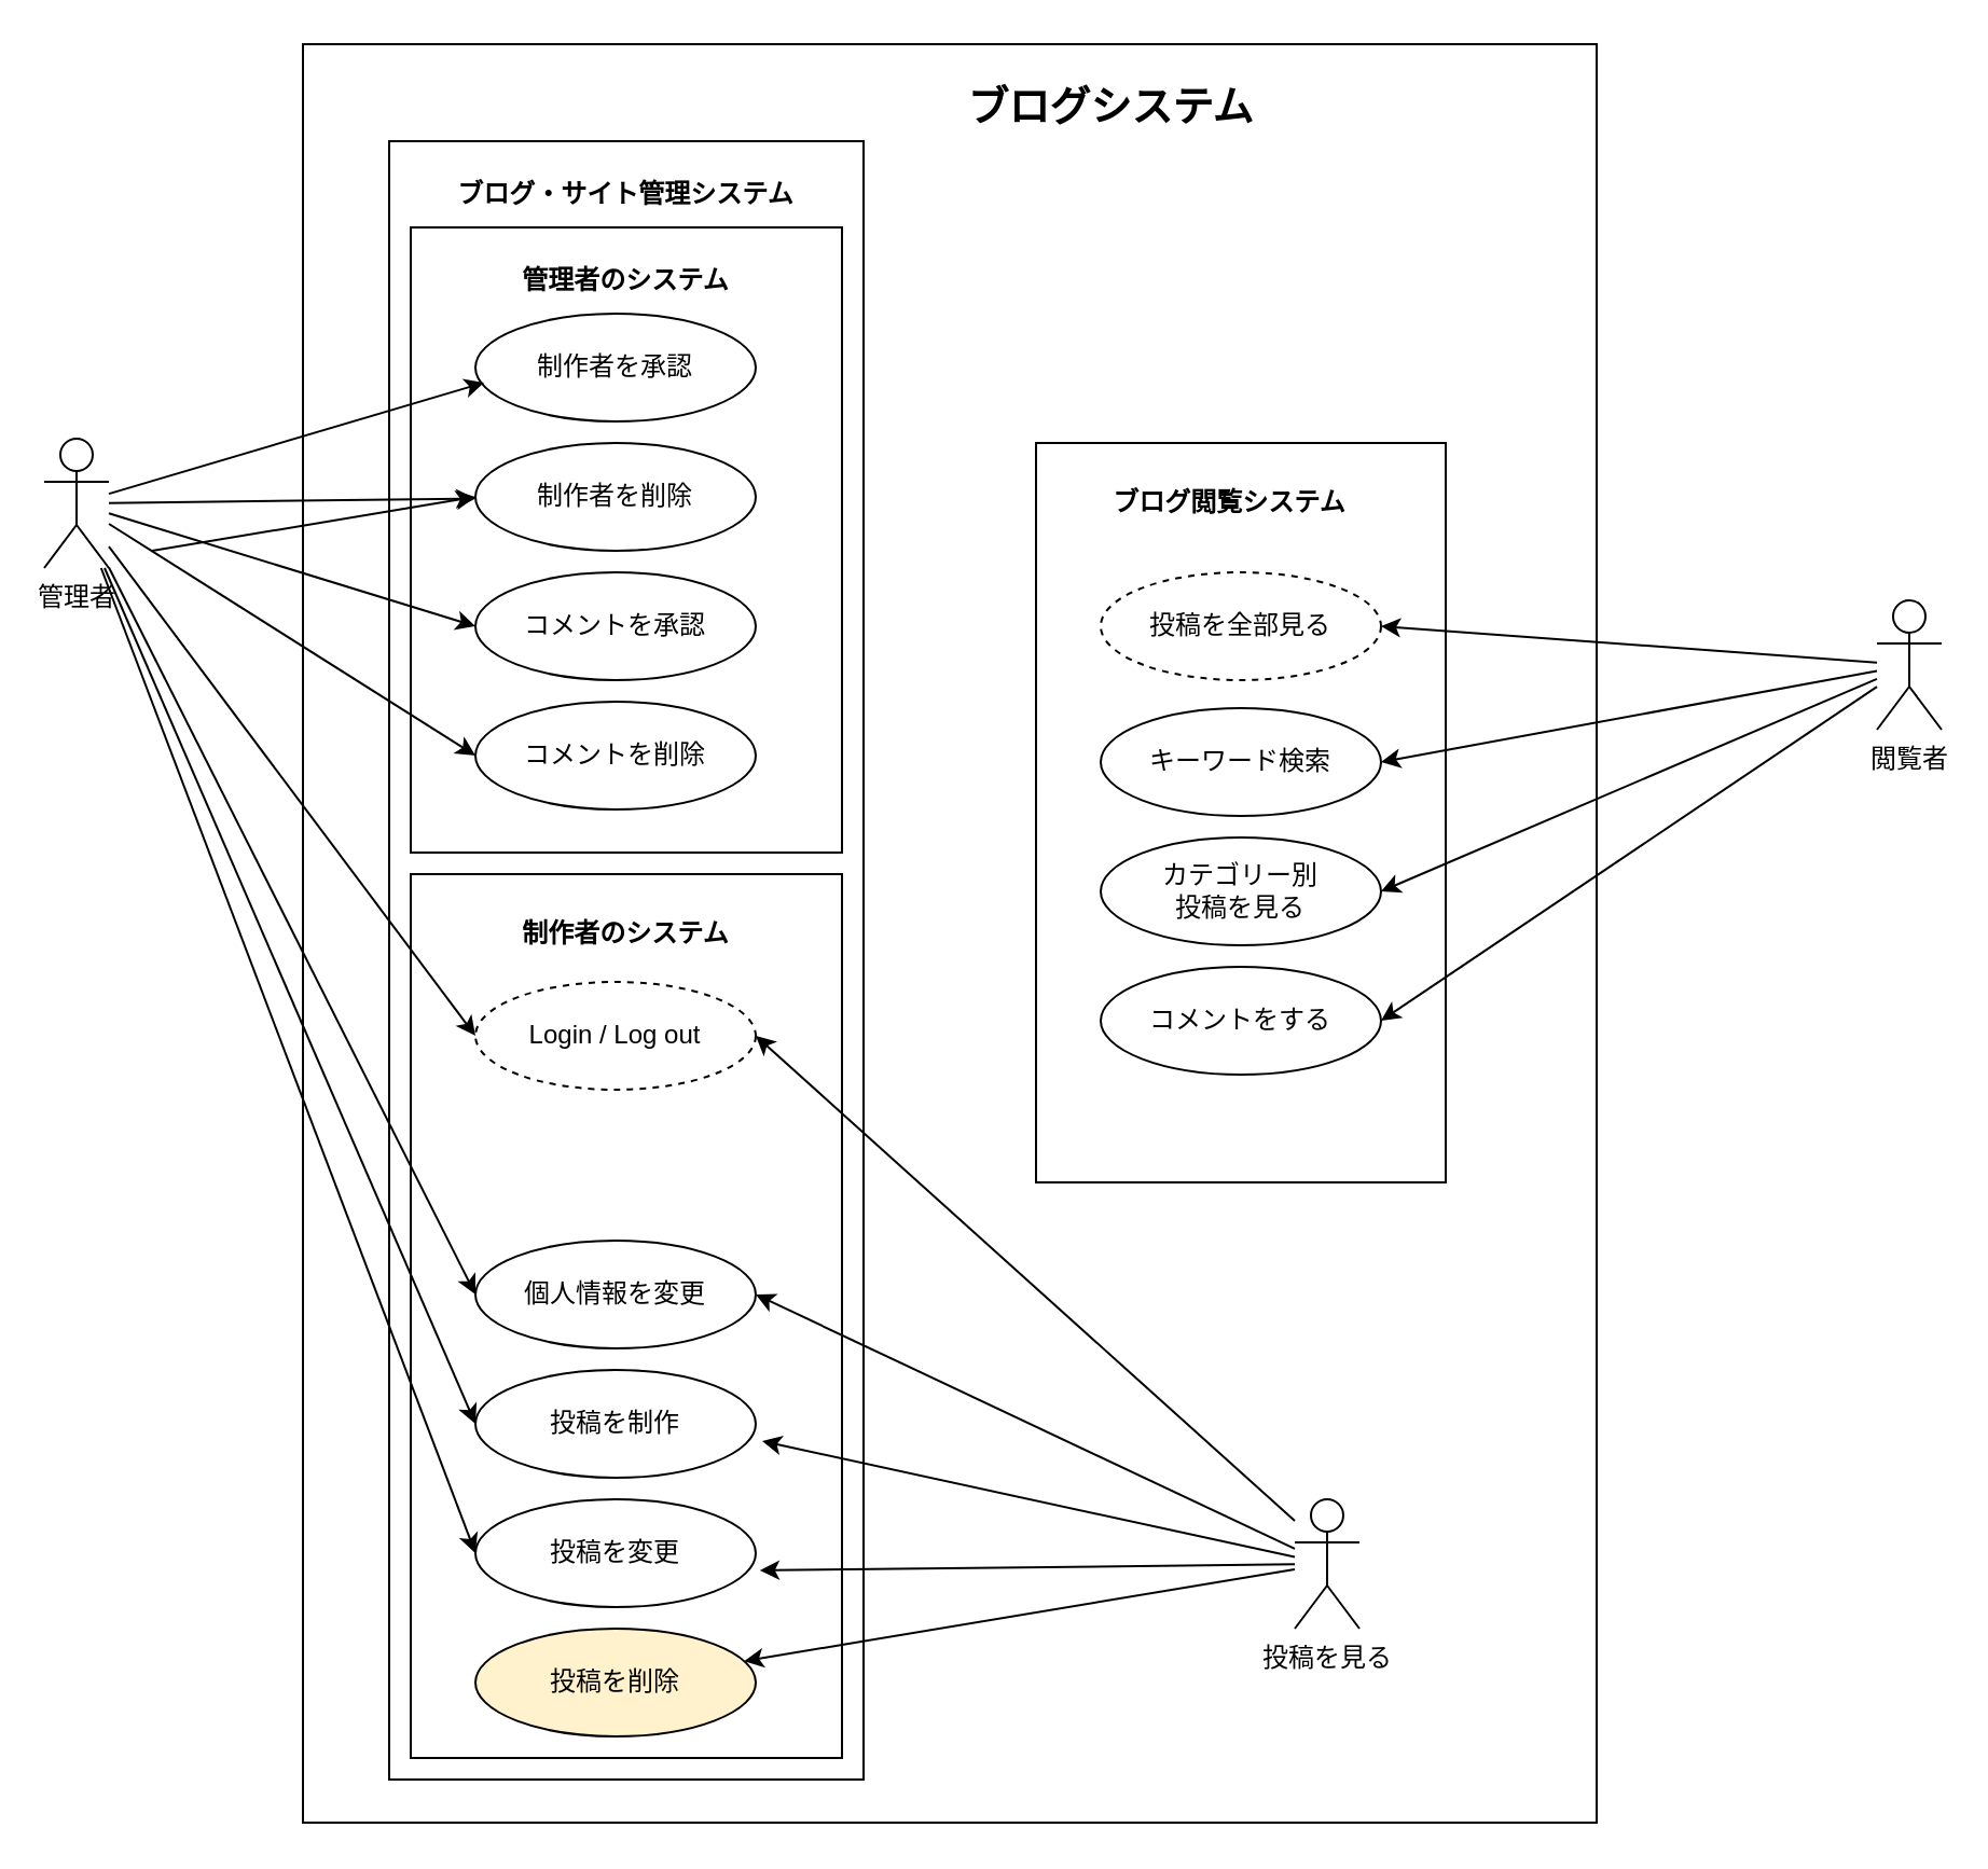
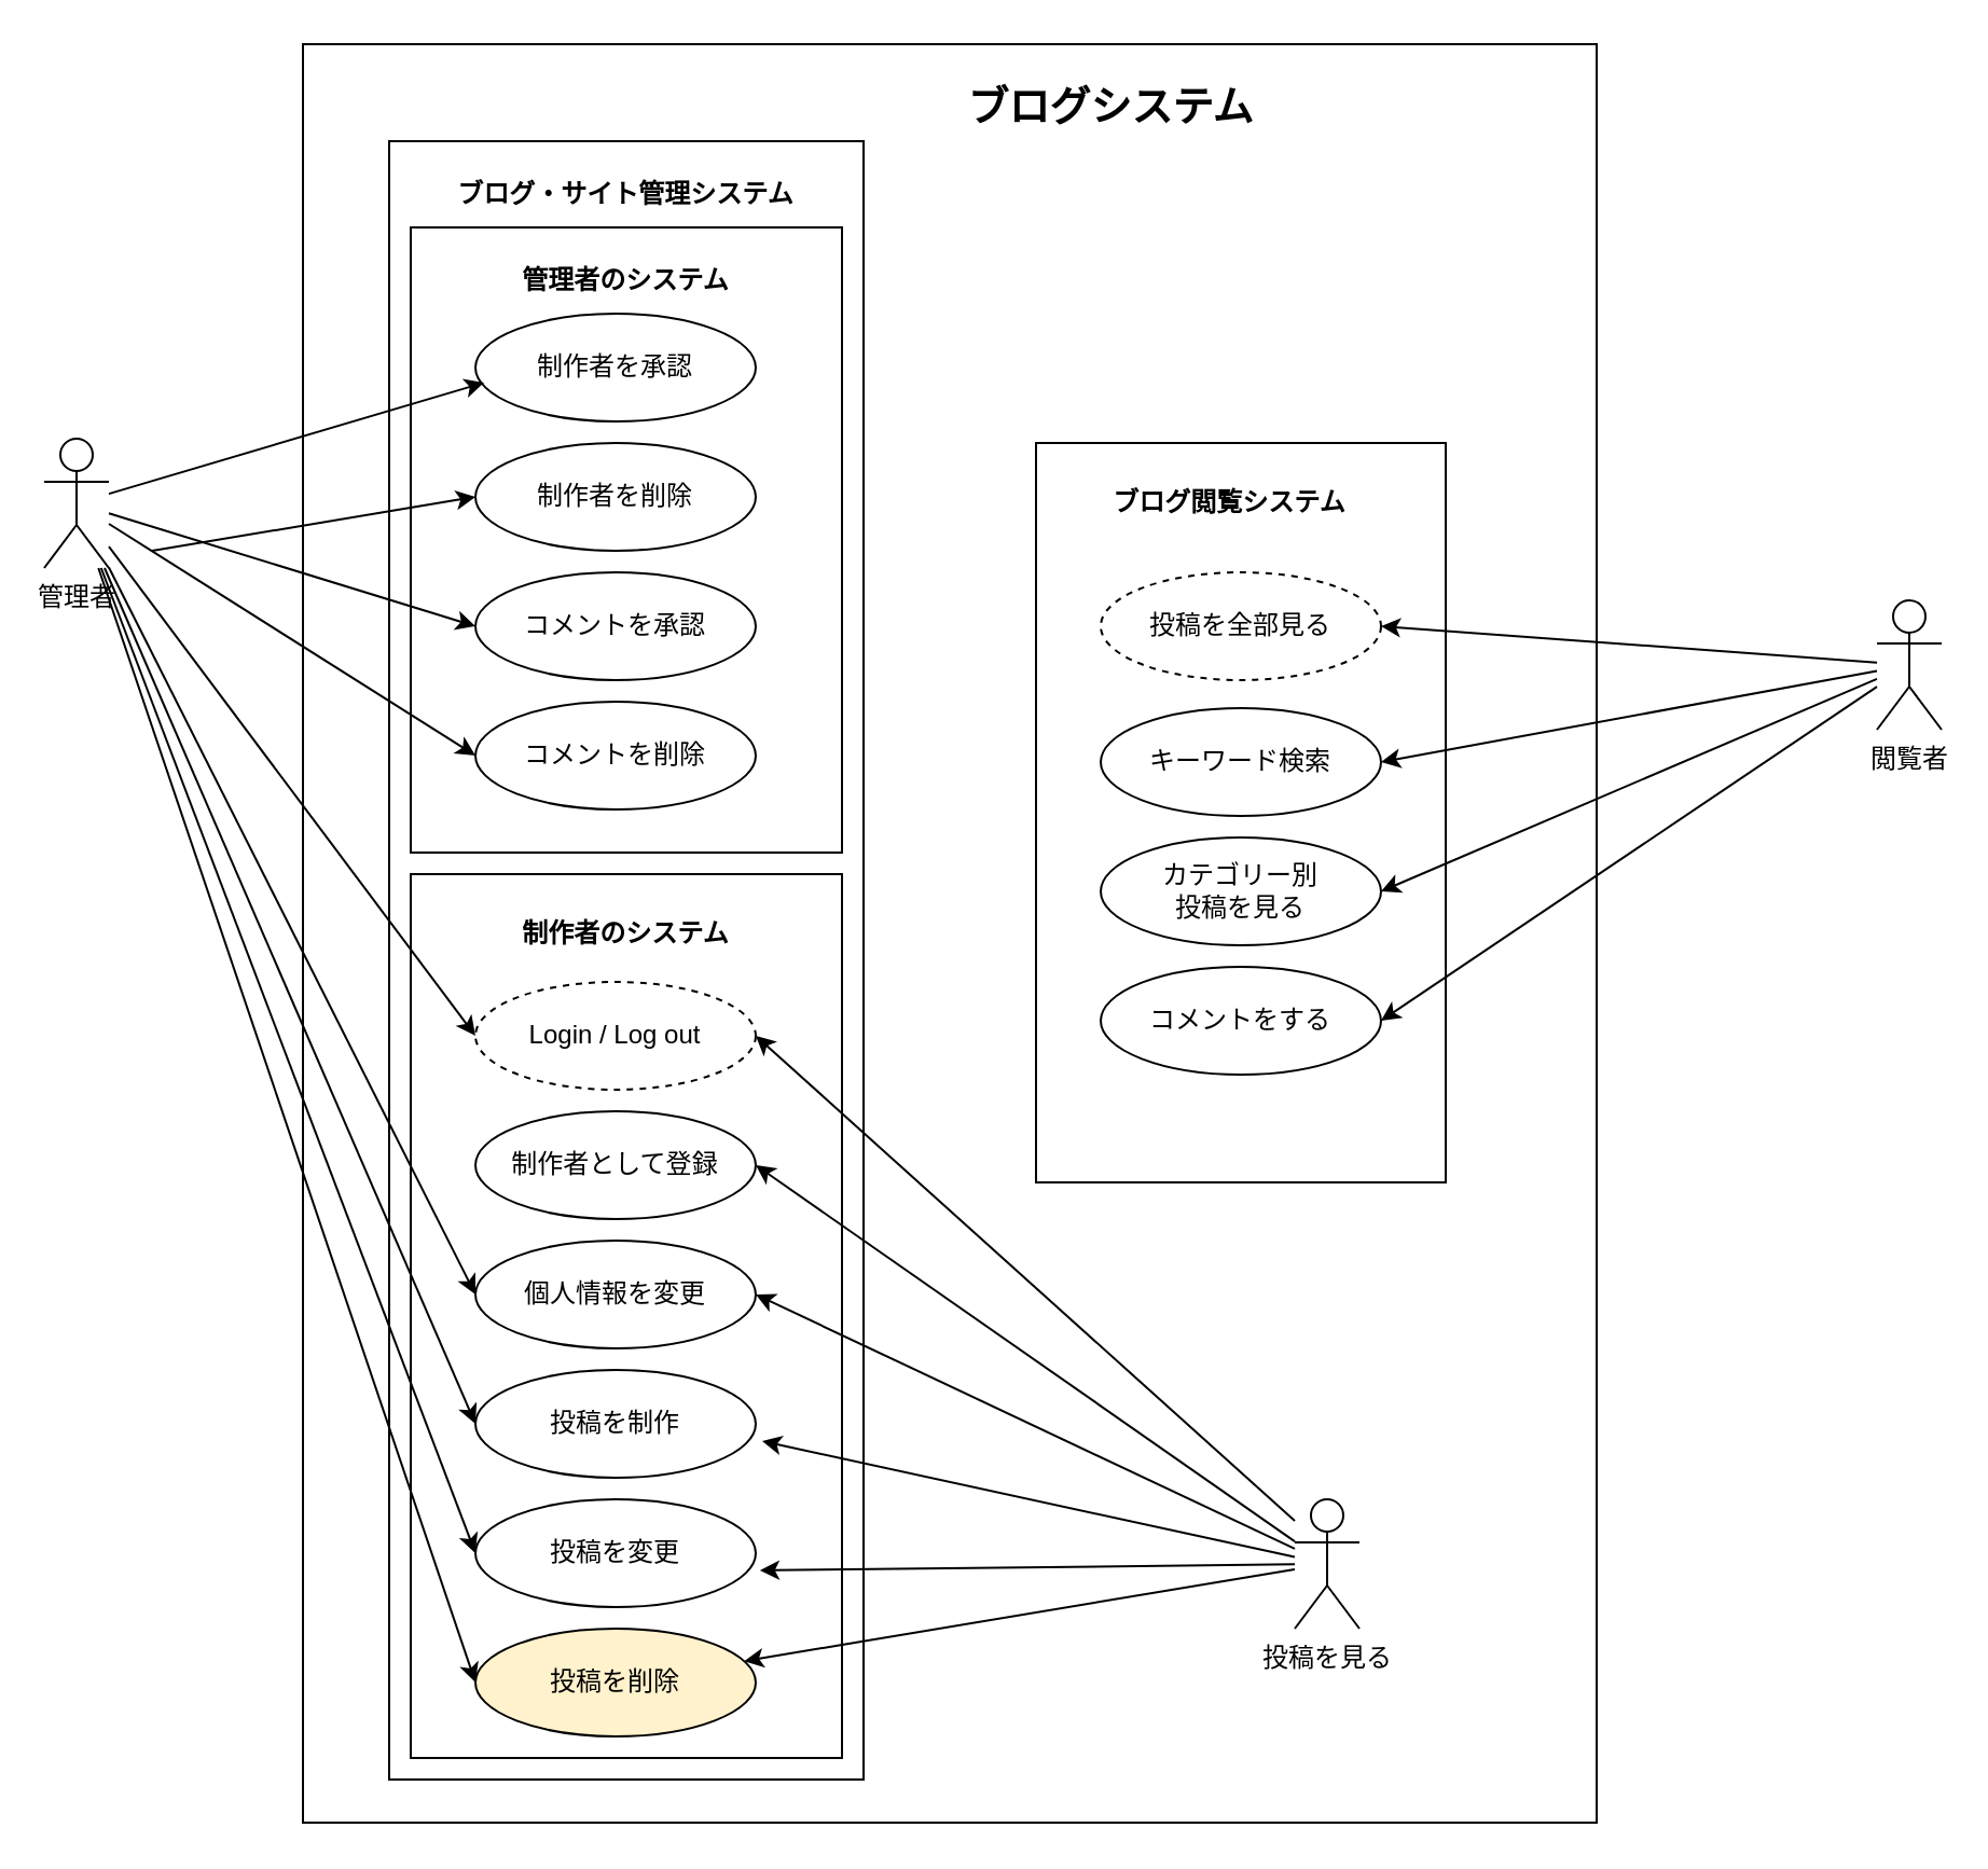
  <mxCell id="0" />
  <mxCell id="1" parent="0" />
  <mxCell id="2" value="" style="rounded=0;whiteSpace=wrap;html=1;" parent="1" vertex="1"><mxGeometry x="140" y="20" width="600" height="825" as="geometry" /></mxCell>
  <mxCell id="3" value="" style="rounded=0;whiteSpace=wrap;html=1;" parent="1" vertex="1"><mxGeometry x="480" y="205" width="190" height="343" as="geometry" /></mxCell>
  <mxCell id="4" value="閲覧者" style="shape=umlActor;verticalLabelPosition=bottom;verticalAlign=top;html=1;outlineConnect=0;" parent="1" vertex="1"><mxGeometry x="870" y="278" width="30" height="60" as="geometry" /></mxCell>
  <mxCell id="5" value="投稿を全部見る" style="ellipse;whiteSpace=wrap;html=1;dashed=1;" parent="1" vertex="1"><mxGeometry x="510" y="265" width="130" height="50" as="geometry" /></mxCell>
  <mxCell id="6" value="キーワード検索" style="ellipse;whiteSpace=wrap;html=1;" parent="1" vertex="1"><mxGeometry x="510" y="328" width="130" height="50" as="geometry" /></mxCell>
  <mxCell id="7" value="カテゴリー別&lt;br&gt;投稿を見る" style="ellipse;whiteSpace=wrap;html=1;" parent="1" vertex="1"><mxGeometry x="510" y="388" width="130" height="50" as="geometry" /></mxCell>
  <mxCell id="8" value="コメントをする" style="ellipse;whiteSpace=wrap;html=1;" parent="1" vertex="1"><mxGeometry x="510" y="448" width="130" height="50" as="geometry" /></mxCell>
  <mxCell id="9" value="ブログ閲覧システム" style="text;html=1;strokeColor=none;fillColor=none;align=center;verticalAlign=middle;whiteSpace=wrap;rounded=0;fontStyle=1" parent="1" vertex="1"><mxGeometry x="510" y="218" width="120" height="30" as="geometry" /></mxCell>
  <mxCell id="10" value="ブログシステム" style="text;html=1;strokeColor=none;fillColor=none;align=center;verticalAlign=middle;whiteSpace=wrap;rounded=0;fontStyle=1;fontSize=19;" parent="1" vertex="1"><mxGeometry x="415" y="35" width="200" height="30" as="geometry" /></mxCell>
  <mxCell id="11" value="" style="endArrow=classic;html=1;rounded=0;entryX=1;entryY=0.5;entryDx=0;entryDy=0;" parent="1" source="4" target="5" edge="1"><mxGeometry width="50" height="50" relative="1" as="geometry"><mxPoint x="750" y="445" as="sourcePoint" /><mxPoint x="800" y="395" as="targetPoint" /></mxGeometry></mxCell>
  <mxCell id="12" value="" style="endArrow=classic;html=1;rounded=0;entryX=1;entryY=0.5;entryDx=0;entryDy=0;" parent="1" source="4" target="6" edge="1"><mxGeometry width="50" height="50" relative="1" as="geometry"><mxPoint x="740" y="465" as="sourcePoint" /><mxPoint x="790" y="415" as="targetPoint" /></mxGeometry></mxCell>
  <mxCell id="13" value="" style="endArrow=classic;html=1;rounded=0;entryX=1;entryY=0.5;entryDx=0;entryDy=0;" parent="1" source="4" target="7" edge="1"><mxGeometry width="50" height="50" relative="1" as="geometry"><mxPoint x="750" y="525" as="sourcePoint" /><mxPoint x="800" y="475" as="targetPoint" /></mxGeometry></mxCell>
  <mxCell id="14" value="" style="endArrow=classic;html=1;rounded=0;entryX=1;entryY=0.5;entryDx=0;entryDy=0;" parent="1" source="4" target="8" edge="1"><mxGeometry width="50" height="50" relative="1" as="geometry"><mxPoint x="720" y="555" as="sourcePoint" /><mxPoint x="770" y="505" as="targetPoint" /></mxGeometry></mxCell>
  <mxCell id="15" value="" style="rounded=0;whiteSpace=wrap;html=1;" parent="1" vertex="1"><mxGeometry x="180" y="65" width="220" height="760" as="geometry" /></mxCell>
  <mxCell id="16" value="投稿を見る" style="shape=umlActor;verticalLabelPosition=bottom;verticalAlign=top;html=1;outlineConnect=0;" parent="1" vertex="1"><mxGeometry x="600" y="695" width="30" height="60" as="geometry" /></mxCell>
  <mxCell id="17" value="" style="rounded=0;whiteSpace=wrap;html=1;" vertex="1" parent="1"><mxGeometry x="190" y="405" width="200" height="410" as="geometry" /></mxCell>
  <mxCell id="18" value="Login / Log out" style="ellipse;whiteSpace=wrap;html=1;dashed=1;" parent="1" vertex="1"><mxGeometry x="220" y="455" width="130" height="50" as="geometry" /></mxCell>
  <mxCell id="19" value="個人情報を変更" style="ellipse;whiteSpace=wrap;html=1;" parent="1" vertex="1"><mxGeometry x="220" y="575" width="130" height="50" as="geometry" /></mxCell>
  <mxCell id="20" value="投稿を制作" style="ellipse;whiteSpace=wrap;html=1;" parent="1" vertex="1"><mxGeometry x="220" y="635" width="130" height="50" as="geometry" /></mxCell>
  <mxCell id="21" value="" style="rounded=0;whiteSpace=wrap;html=1;" vertex="1" parent="1"><mxGeometry x="190" y="105" width="200" height="290" as="geometry" /></mxCell>
  <mxCell id="22" value="投稿を変更" style="ellipse;whiteSpace=wrap;html=1;" parent="1" vertex="1"><mxGeometry x="220" y="695" width="130" height="50" as="geometry" /></mxCell>
  <mxCell id="23" value="投稿を削除" style="ellipse;whiteSpace=wrap;html=1;fillColor=#fff2cc;" parent="1" vertex="1"><mxGeometry x="220" y="755" width="130" height="50" as="geometry" /></mxCell>
  <mxCell id="24" value="制作者を削除" style="ellipse;whiteSpace=wrap;html=1;" parent="1" vertex="1"><mxGeometry x="220" y="205" width="130" height="50" as="geometry" /></mxCell>
  <mxCell id="25" value="制作者を承認" style="ellipse;whiteSpace=wrap;html=1;" parent="1" vertex="1"><mxGeometry x="220" y="145" width="130" height="50" as="geometry" /></mxCell>
  <mxCell id="26" value="コメントを承認" style="ellipse;whiteSpace=wrap;html=1;" parent="1" vertex="1"><mxGeometry x="220" y="265" width="130" height="50" as="geometry" /></mxCell>
  <mxCell id="27" value="コメントを削除" style="ellipse;whiteSpace=wrap;html=1;" parent="1" vertex="1"><mxGeometry x="220" y="325" width="130" height="50" as="geometry" /></mxCell>
+ <mxCell id="28" value="制作者として登録" style="ellipse;whiteSpace=wrap;html=1;" parent="1" vertex="1"><mxGeometry x="220" y="515" width="130" height="50" as="geometry" /></mxCell>
  <mxCell id="29" value="ブログ・サイト管理システム" style="text;html=1;strokeColor=none;fillColor=none;align=center;verticalAlign=middle;whiteSpace=wrap;rounded=0;fontStyle=1" parent="1" vertex="1"><mxGeometry x="205" y="75" width="170" height="30" as="geometry" /></mxCell>
  <mxCell id="30" value="" style="endArrow=classic;html=1;rounded=0;entryX=0.031;entryY=0.64;entryDx=0;entryDy=0;entryPerimeter=0;" parent="1" source="47" target="25" edge="1"><mxGeometry width="50" height="50" relative="1" as="geometry"><mxPoint x="100" y="265" as="sourcePoint" /><mxPoint x="150" y="215" as="targetPoint" /></mxGeometry></mxCell>
  <mxCell id="31" value="" style="endArrow=classic;html=1;rounded=0;entryX=0;entryY=0.5;entryDx=0;entryDy=0;" parent="1" target="24" edge="1"><mxGeometry width="50" height="50" relative="1" as="geometry"><mxPoint x="70" y="255" as="sourcePoint" /><mxPoint x="234" y="187" as="targetPoint" /></mxGeometry></mxCell>
  <mxCell id="32" value="" style="endArrow=classic;html=1;rounded=0;entryX=0;entryY=0.5;entryDx=0;entryDy=0;" parent="1" source="47" target="26" edge="1"><mxGeometry width="50" height="50" relative="1" as="geometry"><mxPoint x="640" y="455" as="sourcePoint" /><mxPoint x="690" y="405" as="targetPoint" /></mxGeometry></mxCell>
  <mxCell id="33" value="" style="endArrow=classic;html=1;rounded=0;entryX=0;entryY=0.5;entryDx=0;entryDy=0;" parent="1" source="47" target="27" edge="1"><mxGeometry width="50" height="50" relative="1" as="geometry"><mxPoint x="640" y="455" as="sourcePoint" /><mxPoint x="690" y="405" as="targetPoint" /></mxGeometry></mxCell>
  <mxCell id="34" value="" style="endArrow=classic;html=1;rounded=0;entryX=0;entryY=0.5;entryDx=0;entryDy=0;" parent="1" source="47" target="18" edge="1"><mxGeometry width="50" height="50" relative="1" as="geometry"><mxPoint x="640" y="455" as="sourcePoint" /><mxPoint x="690" y="405" as="targetPoint" /></mxGeometry></mxCell>
+ <mxCell id="35" value="" style="endArrow=classic;html=1;rounded=0;entryX=1;entryY=0.5;entryDx=0;entryDy=0;" parent="1" source="16" target="28" edge="1"><mxGeometry width="50" height="50" relative="1" as="geometry"><mxPoint x="640" y="555" as="sourcePoint" /><mxPoint x="690" y="505" as="targetPoint" /></mxGeometry></mxCell>
  <mxCell id="36" value="" style="endArrow=classic;html=1;rounded=0;entryX=0;entryY=0.5;entryDx=0;entryDy=0;" parent="1" source="47" target="19" edge="1"><mxGeometry width="50" height="50" relative="1" as="geometry"><mxPoint x="640" y="455" as="sourcePoint" /><mxPoint x="690" y="405" as="targetPoint" /></mxGeometry></mxCell>
  <mxCell id="37" value="" style="endArrow=classic;html=1;rounded=0;entryX=1;entryY=0.5;entryDx=0;entryDy=0;" parent="1" source="16" target="19" edge="1"><mxGeometry width="50" height="50" relative="1" as="geometry"><mxPoint x="640" y="455" as="sourcePoint" /><mxPoint x="690" y="405" as="targetPoint" /></mxGeometry></mxCell>
  <mxCell id="38" value="" style="endArrow=classic;html=1;rounded=0;entryX=0;entryY=0.5;entryDx=0;entryDy=0;" parent="1" source="47" target="20" edge="1"><mxGeometry width="50" height="50" relative="1" as="geometry"><mxPoint x="640" y="455" as="sourcePoint" /><mxPoint x="690" y="405" as="targetPoint" /></mxGeometry></mxCell>
  <mxCell id="39" value="" style="endArrow=classic;html=1;rounded=0;entryX=1.023;entryY=0.66;entryDx=0;entryDy=0;entryPerimeter=0;" parent="1" source="16" target="20" edge="1"><mxGeometry width="50" height="50" relative="1" as="geometry"><mxPoint x="640" y="455" as="sourcePoint" /><mxPoint x="690" y="405" as="targetPoint" /></mxGeometry></mxCell>
  <mxCell id="40" value="" style="endArrow=classic;html=1;rounded=0;entryX=1.015;entryY=0.66;entryDx=0;entryDy=0;entryPerimeter=0;" parent="1" source="16" target="22" edge="1"><mxGeometry width="50" height="50" relative="1" as="geometry"><mxPoint x="640" y="455" as="sourcePoint" /><mxPoint x="690" y="405" as="targetPoint" /></mxGeometry></mxCell>
  <mxCell id="41" value="" style="endArrow=classic;html=1;rounded=0;" parent="1" source="16" target="23" edge="1"><mxGeometry width="50" height="50" relative="1" as="geometry"><mxPoint x="640" y="455" as="sourcePoint" /><mxPoint x="360" y="755" as="targetPoint" /></mxGeometry></mxCell>
  <mxCell id="42" value="" style="endArrow=classic;html=1;rounded=0;entryX=0;entryY=0.5;entryDx=0;entryDy=0;" parent="1" source="47" target="22" edge="1"><mxGeometry width="50" height="50" relative="1" as="geometry"><mxPoint x="640" y="555" as="sourcePoint" /><mxPoint x="690" y="505" as="targetPoint" /></mxGeometry></mxCell>
- <mxCell id="43" value="" style="endArrow=classic;html=1;rounded=0;" parent="1" source="47" target="24" edge="1"><mxGeometry width="50" height="50" relative="1" as="geometry"><mxPoint x="640" y="555" as="sourcePoint" /><mxPoint x="690" y="505" as="targetPoint" /></mxGeometry></mxCell>
+ <mxCell id="43" value="" style="endArrow=classic;html=1;rounded=0;entryX=0;entryY=0.5;entryDx=0;entryDy=0;" parent="1" source="47" target="23" edge="1"><mxGeometry width="50" height="50" relative="1" as="geometry"><mxPoint x="640" y="555" as="sourcePoint" /><mxPoint x="690" y="505" as="targetPoint" /></mxGeometry></mxCell>
  <mxCell id="44" value="" style="endArrow=classic;html=1;rounded=0;entryX=1;entryY=0.5;entryDx=0;entryDy=0;" edge="1" parent="1" target="18"><mxGeometry width="50" height="50" relative="1" as="geometry"><mxPoint x="600" y="705" as="sourcePoint" /><mxPoint x="375" y="498" as="targetPoint" /></mxGeometry></mxCell>
  <mxCell id="45" value="管理者のシステム" style="text;html=1;strokeColor=none;fillColor=none;align=center;verticalAlign=middle;whiteSpace=wrap;rounded=0;fontStyle=1" vertex="1" parent="1"><mxGeometry x="240" y="115" width="100" height="30" as="geometry" /></mxCell>
  <mxCell id="46" value="制作者のシステム" style="text;html=1;strokeColor=none;fillColor=none;align=center;verticalAlign=middle;whiteSpace=wrap;rounded=0;fontStyle=1" vertex="1" parent="1"><mxGeometry x="215" y="418" width="150" height="30" as="geometry" /></mxCell>
  <mxCell id="47" value="管理者" style="shape=umlActor;verticalLabelPosition=bottom;verticalAlign=top;html=1;outlineConnect=0;" parent="1" vertex="1"><mxGeometry x="20" y="203" width="30" height="60" as="geometry" /></mxCell>
